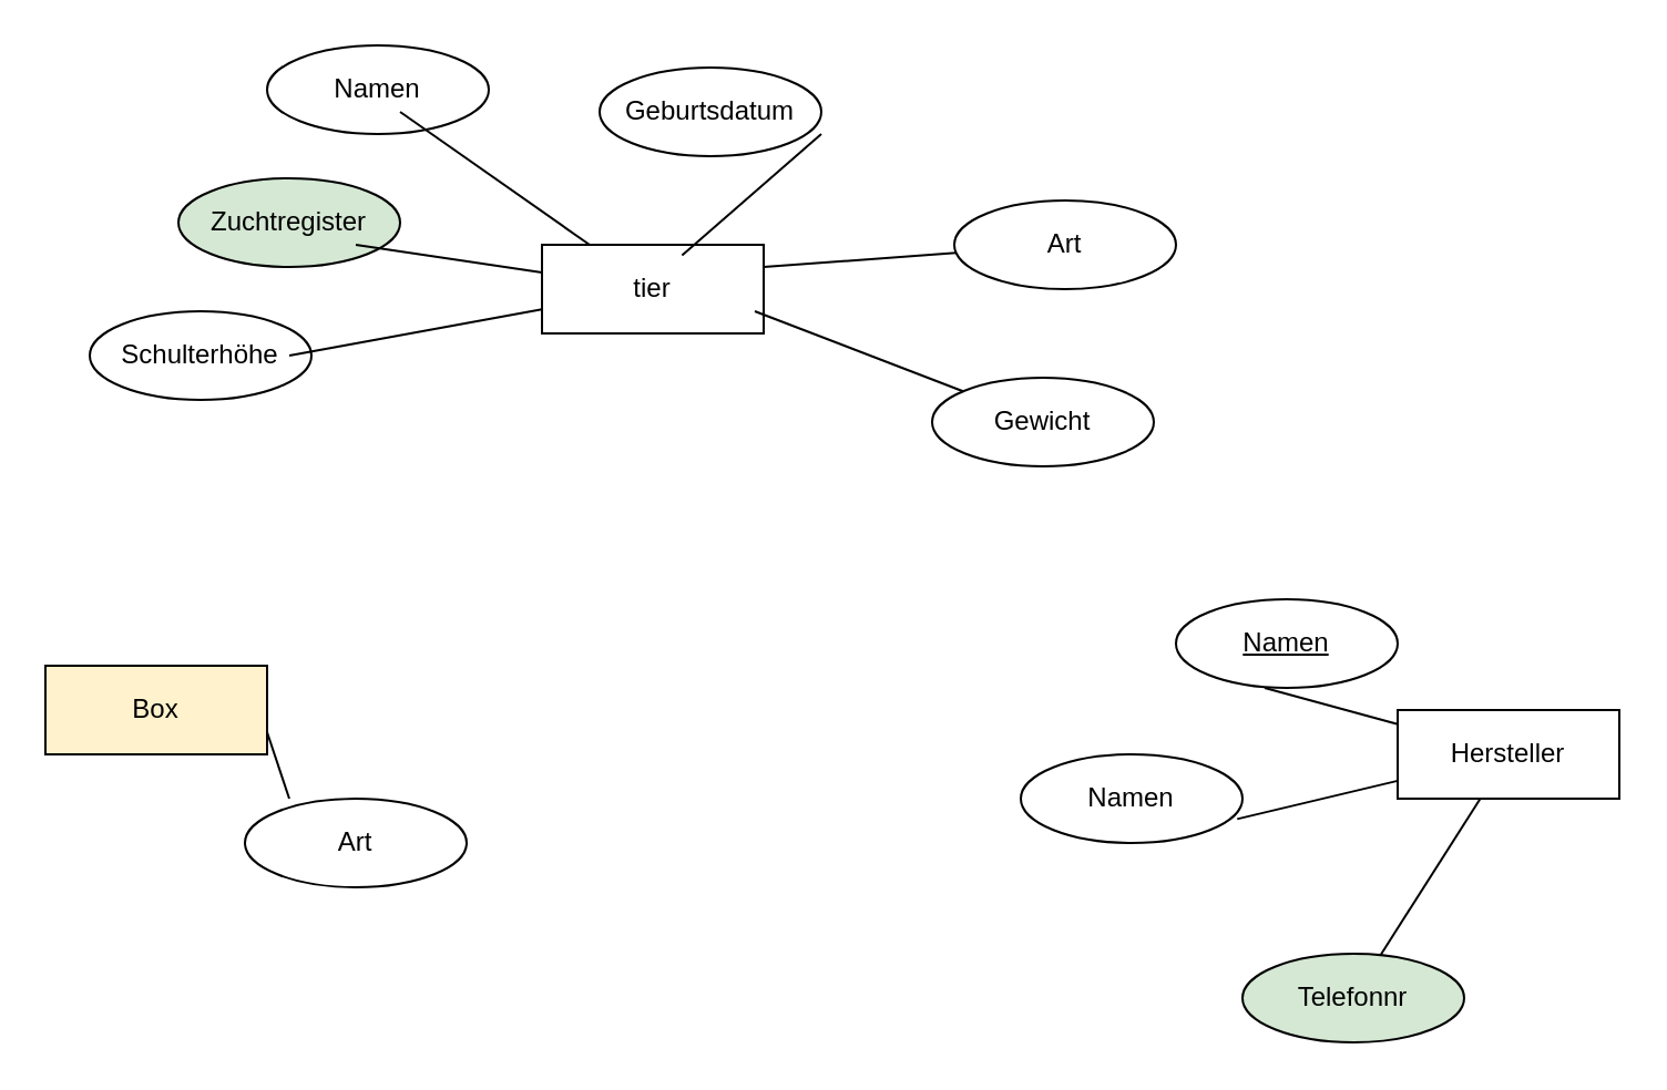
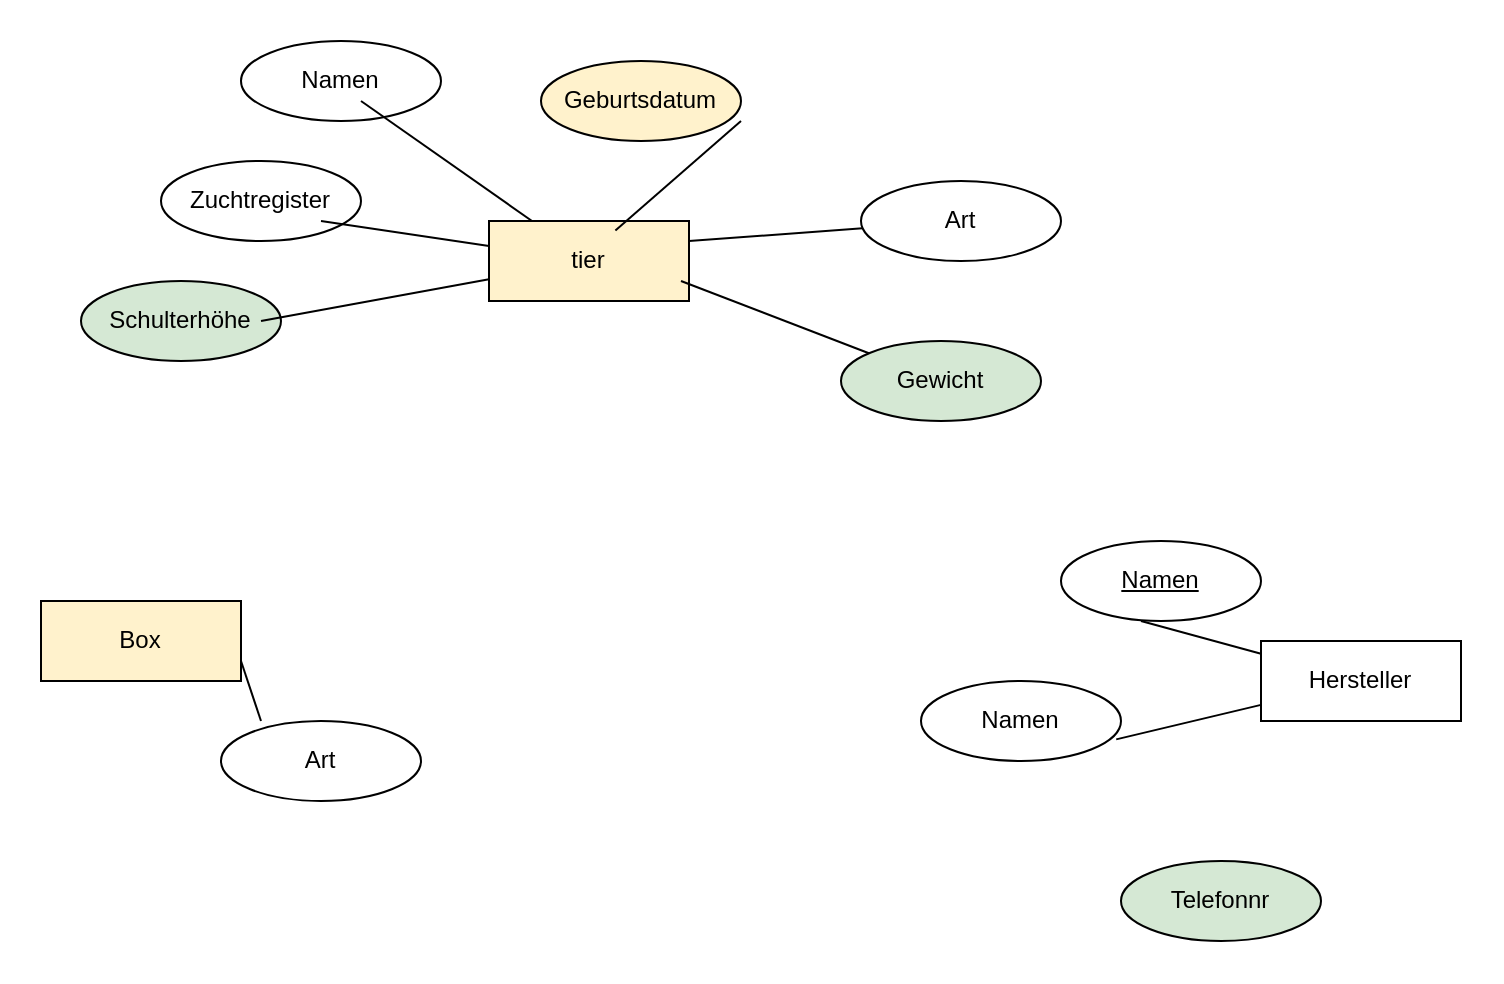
  <mxCell id="0" />
  <mxCell id="1" parent="0" />
- <mxCell id="2" value="tier" style="whiteSpace=wrap;html=1;align=center;" vertex="1" parent="1"><mxGeometry x="244" y="110" width="100" height="40" as="geometry" /></mxCell>
- <mxCell id="3" value="Geburtsdatum" style="ellipse;whiteSpace=wrap;html=1;align=center;" vertex="1" parent="1"><mxGeometry x="270" y="30" width="100" height="40" as="geometry" /></mxCell>
- <mxCell id="4" value="Zuchtregister" style="ellipse;whiteSpace=wrap;html=1;align=center;fillColor=#d5e8d4;" vertex="1" parent="1"><mxGeometry x="80" y="80" width="100" height="40" as="geometry" /></mxCell>
+ <mxCell id="2" value="tier" style="whiteSpace=wrap;html=1;align=center;fillColor=#fff2cc;" vertex="1" parent="1"><mxGeometry x="244" y="110" width="100" height="40" as="geometry" /></mxCell>
+ <mxCell id="3" value="Geburtsdatum" style="ellipse;whiteSpace=wrap;html=1;align=center;fillColor=#fff2cc;" vertex="1" parent="1"><mxGeometry x="270" y="30" width="100" height="40" as="geometry" /></mxCell>
+ <mxCell id="4" value="Zuchtregister" style="ellipse;whiteSpace=wrap;html=1;align=center;" vertex="1" parent="1"><mxGeometry x="80" y="80" width="100" height="40" as="geometry" /></mxCell>
  <mxCell id="5" value="Namen" style="ellipse;whiteSpace=wrap;html=1;align=center;" vertex="1" parent="1"><mxGeometry x="120" y="20" width="100" height="40" as="geometry" /></mxCell>
  <mxCell id="6" value="Art" style="ellipse;whiteSpace=wrap;html=1;align=center;" vertex="1" parent="1"><mxGeometry x="430" y="90" width="100" height="40" as="geometry" /></mxCell>
- <mxCell id="7" value="Schulterhöhe" style="ellipse;whiteSpace=wrap;html=1;align=center;" vertex="1" parent="1"><mxGeometry x="40" y="140" width="100" height="40" as="geometry" /></mxCell>
- <mxCell id="8" value="Gewicht" style="ellipse;whiteSpace=wrap;html=1;align=center;" vertex="1" parent="1"><mxGeometry x="420" y="170" width="100" height="40" as="geometry" /></mxCell>
+ <mxCell id="7" value="Schulterhöhe" style="ellipse;whiteSpace=wrap;html=1;align=center;fillColor=#d5e8d4;" vertex="1" parent="1"><mxGeometry x="40" y="140" width="100" height="40" as="geometry" /></mxCell>
+ <mxCell id="8" value="Gewicht" style="ellipse;whiteSpace=wrap;html=1;align=center;fillColor=#d5e8d4;" vertex="1" parent="1"><mxGeometry x="420" y="170" width="100" height="40" as="geometry" /></mxCell>
  <mxCell id="9" value="Hersteller" style="whiteSpace=wrap;html=1;align=center;" vertex="1" parent="1"><mxGeometry x="630" y="320" width="100" height="40" as="geometry" /></mxCell>
  <mxCell id="10" value="Namen" style="ellipse;whiteSpace=wrap;html=1;align=center;" vertex="1" parent="1"><mxGeometry x="460" y="340" width="100" height="40" as="geometry" /></mxCell>
  <mxCell id="11" value="Namen" style="ellipse;whiteSpace=wrap;html=1;align=center;fontStyle=4;" vertex="1" parent="1"><mxGeometry x="530" y="270" width="100" height="40" as="geometry" /></mxCell>
  <mxCell id="12" value="Telefonnr" style="ellipse;whiteSpace=wrap;html=1;align=center;fillColor=#d5e8d4;" vertex="1" parent="1"><mxGeometry x="560" y="430" width="100" height="40" as="geometry" /></mxCell>
  <mxCell id="13" value="Box" style="whiteSpace=wrap;html=1;align=center;fillColor=#fff2cc;" vertex="1" parent="1"><mxGeometry x="20" y="300" width="100" height="40" as="geometry" /></mxCell>
  <mxCell id="14" value="Art" style="ellipse;whiteSpace=wrap;html=1;align=center;" vertex="1" parent="1"><mxGeometry x="110" y="360" width="100" height="40" as="geometry" /></mxCell>
  <mxCell id="15" value="" style="endArrow=none;html=1;rounded=0;exitX=1;exitY=0.75;exitDx=0;exitDy=0;entryX=0.2;entryY=0;entryDx=0;entryDy=0;entryPerimeter=0;" edge="1" parent="1" source="13" target="14"><mxGeometry relative="1" as="geometry"><mxPoint x="260" y="350" as="sourcePoint" /><mxPoint x="420" y="350" as="targetPoint" /></mxGeometry></mxCell>
  <mxCell id="16" value="" style="endArrow=none;html=1;rounded=0;" edge="1" parent="1" source="9"><mxGeometry relative="1" as="geometry"><mxPoint x="410" y="310" as="sourcePoint" /><mxPoint x="570" y="310" as="targetPoint" /></mxGeometry></mxCell>
  <mxCell id="17" value="" style="endArrow=none;html=1;rounded=0;exitX=0.976;exitY=0.73;exitDx=0;exitDy=0;exitPerimeter=0;" edge="1" parent="1" source="10" target="9"><mxGeometry relative="1" as="geometry"><mxPoint x="570" y="379.5" as="sourcePoint" /><mxPoint x="730" y="379.5" as="targetPoint" /></mxGeometry></mxCell>
- <mxCell id="18" value="" style="endArrow=none;html=1;rounded=0;" edge="1" parent="1" source="12" target="9"><mxGeometry relative="1" as="geometry"><mxPoint x="660" y="450" as="sourcePoint" /><mxPoint x="820" y="450" as="targetPoint" /></mxGeometry></mxCell>
  <mxCell id="19" value="" style="endArrow=none;html=1;rounded=0;" edge="1" parent="1" target="2"><mxGeometry relative="1" as="geometry"><mxPoint x="130" y="160" as="sourcePoint" /><mxPoint x="290" y="160" as="targetPoint" /></mxGeometry></mxCell>
  <mxCell id="20" value="" style="endArrow=none;html=1;rounded=0;" edge="1" parent="1" target="2"><mxGeometry relative="1" as="geometry"><mxPoint x="160" y="110" as="sourcePoint" /><mxPoint x="320" y="110" as="targetPoint" /></mxGeometry></mxCell>
  <mxCell id="21" value="" style="endArrow=none;html=1;rounded=0;" edge="1" parent="1" target="2"><mxGeometry relative="1" as="geometry"><mxPoint x="180" y="50" as="sourcePoint" /><mxPoint x="340" y="50" as="targetPoint" /></mxGeometry></mxCell>
  <mxCell id="22" value="" style="endArrow=none;html=1;rounded=0;entryX=0.632;entryY=0.12;entryDx=0;entryDy=0;entryPerimeter=0;" edge="1" parent="1" target="2"><mxGeometry relative="1" as="geometry"><mxPoint x="370" y="60" as="sourcePoint" /><mxPoint x="530" y="60" as="targetPoint" /></mxGeometry></mxCell>
  <mxCell id="23" value="" style="endArrow=none;html=1;rounded=0;" edge="1" parent="1" target="6"><mxGeometry relative="1" as="geometry"><mxPoint x="344" y="120" as="sourcePoint" /><mxPoint x="434" y="120" as="targetPoint" /></mxGeometry></mxCell>
  <mxCell id="24" value="" style="endArrow=none;html=1;rounded=0;" edge="1" parent="1" target="8"><mxGeometry relative="1" as="geometry"><mxPoint x="340" y="140" as="sourcePoint" /><mxPoint x="500" y="140" as="targetPoint" /></mxGeometry></mxCell>
